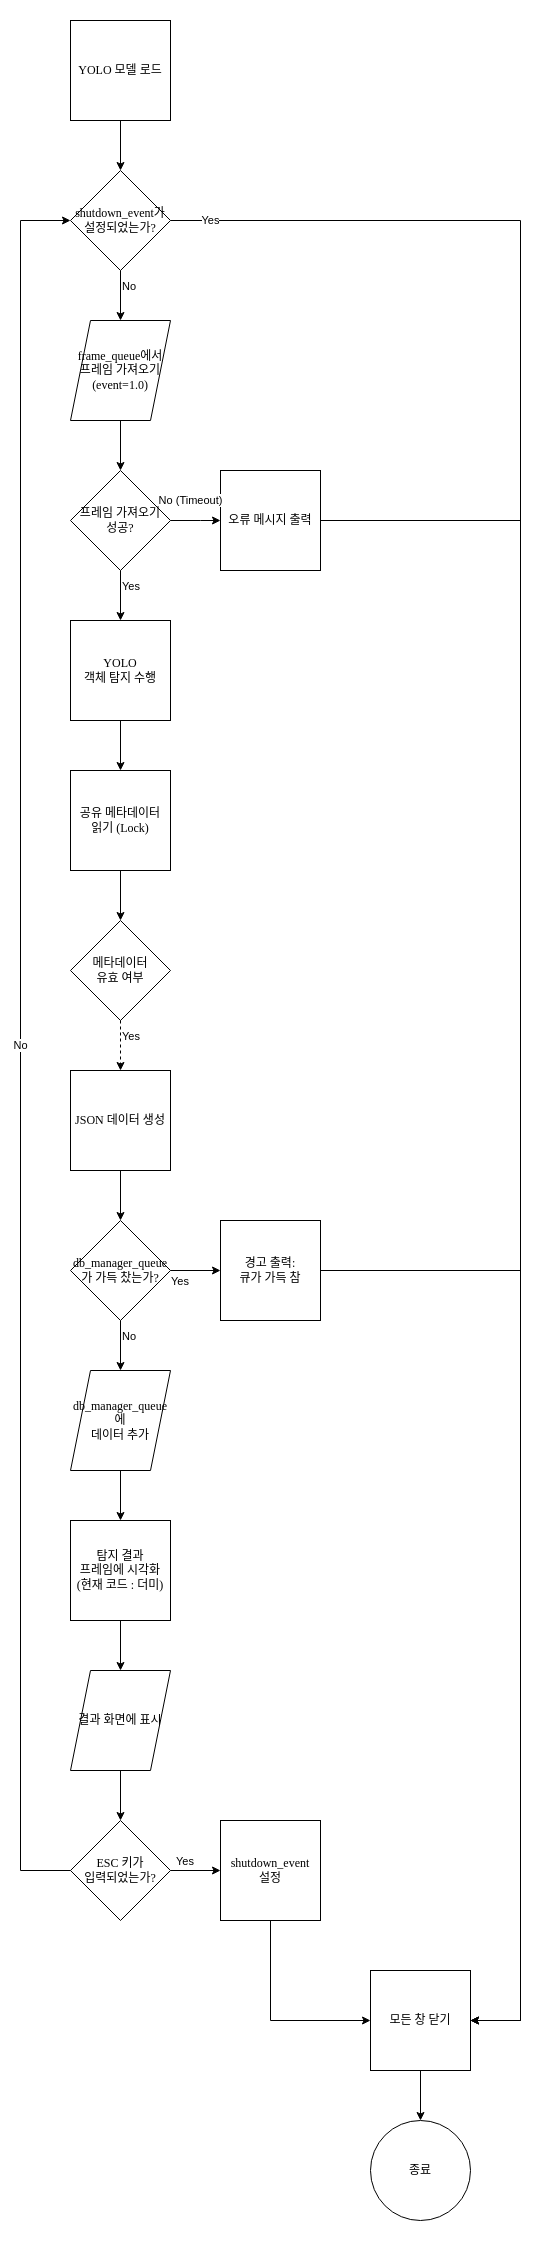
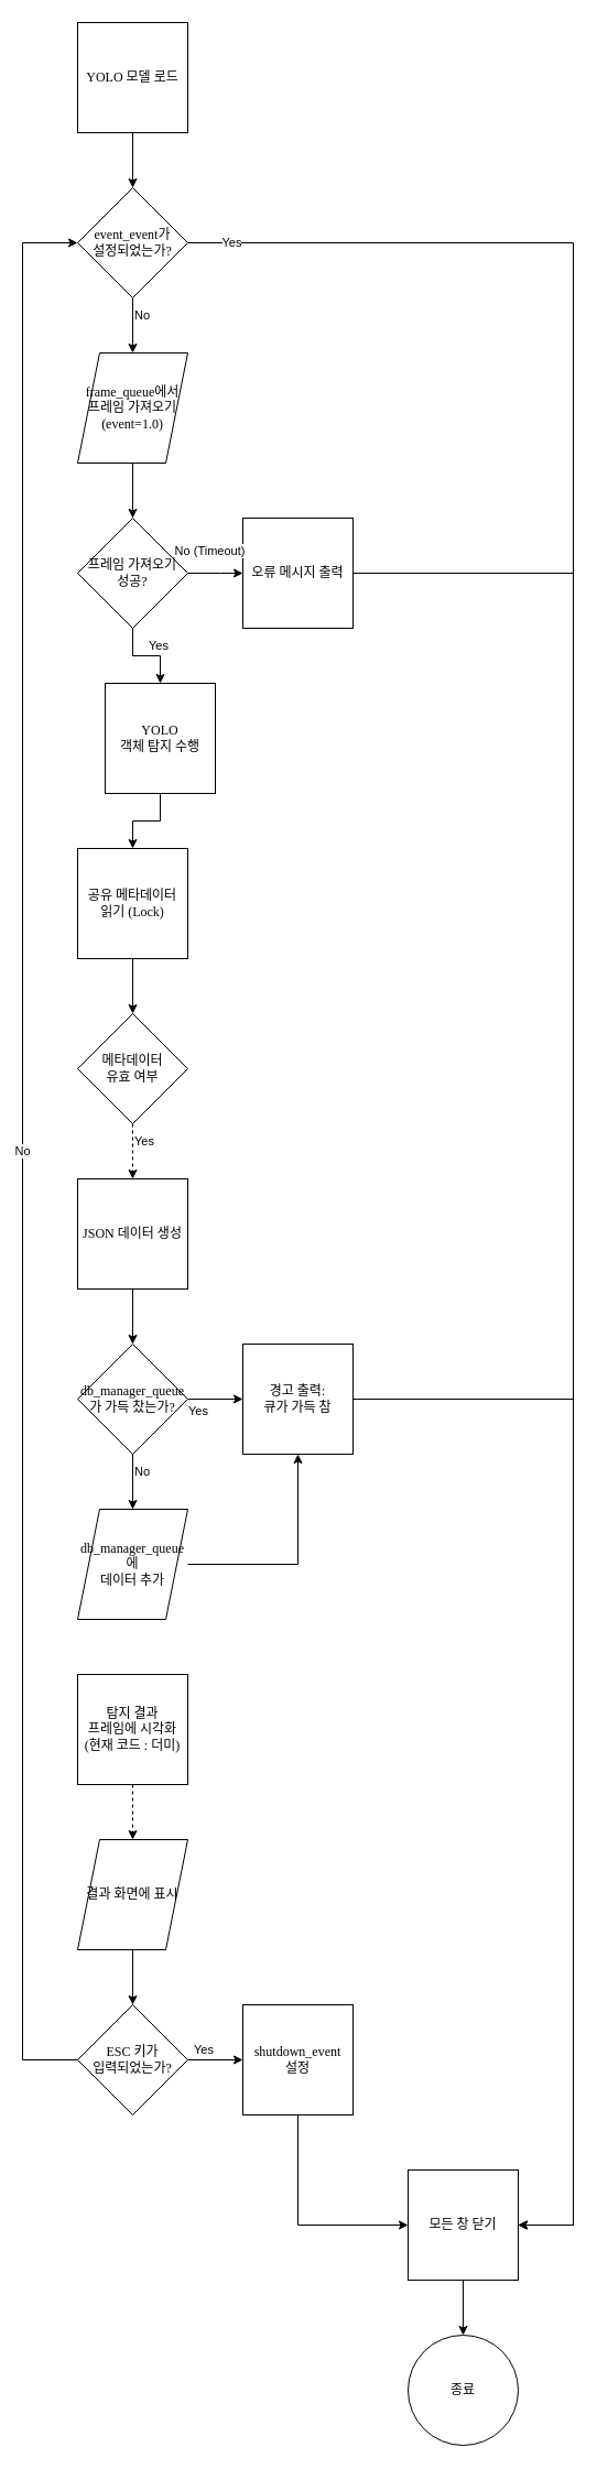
  <mxCell id="0" />
  <mxCell id="1" parent="0" />
  <mxCell id="2" value="YOLO 모델 로드" style="whiteSpace=wrap;html=1;fontFamily=Verdana;fontSize=12;" parent="1" vertex="1"><mxGeometry x="70" y="20" width="100" height="100" as="geometry" /></mxCell>
- <mxCell id="3" value="shutdown_event가&lt;br&gt;설정되었는가?" style="shape=rhombus;whiteSpace=wrap;html=1;fontFamily=Verdana;fontSize=12;" parent="1" vertex="1"><mxGeometry x="70" y="170" width="100" height="100" as="geometry" /></mxCell>
+ <mxCell id="3" value="event_event가&lt;br&gt;설정되었는가?" style="shape=rhombus;whiteSpace=wrap;html=1;fontFamily=Verdana;fontSize=12;" parent="1" vertex="1"><mxGeometry x="70" y="170" width="100" height="100" as="geometry" /></mxCell>
  <mxCell id="4" value="frame_queue에서&lt;br&gt;프레임 가져오기&lt;br&gt;(event=1.0)" style="shape=parallelogram;whiteSpace=wrap;html=1;fontFamily=Verdana;fontSize=12;" parent="1" vertex="1"><mxGeometry x="70" y="320" width="100" height="100" as="geometry" /></mxCell>
  <mxCell id="5" value="프레임 가져오기&lt;br&gt;성공?" style="shape=rhombus;whiteSpace=wrap;html=1;fontFamily=Verdana;fontSize=12;" parent="1" vertex="1"><mxGeometry x="70" y="470" width="100" height="100" as="geometry" /></mxCell>
- <mxCell id="6" value="YOLO&lt;br&gt;객체 탐지 수행" style="whiteSpace=wrap;html=1;fontFamily=Verdana;fontSize=12;" parent="1" vertex="1"><mxGeometry x="70" y="620" width="100" height="100" as="geometry" /></mxCell>
+ <mxCell id="6" value="YOLO&lt;br&gt;객체 탐지 수행" style="whiteSpace=wrap;html=1;fontFamily=Verdana;fontSize=12;" parent="1" vertex="1"><mxGeometry x="95" y="620" width="100" height="100" as="geometry" /></mxCell>
  <mxCell id="7" value="공유 메타데이터&lt;br&gt;읽기 (Lock)" style="whiteSpace=wrap;html=1;fontFamily=Verdana;fontSize=12;" parent="1" vertex="1"><mxGeometry x="70" y="770" width="100" height="100" as="geometry" /></mxCell>
  <mxCell id="8" value="메타데이터&lt;br&gt;유효 여부" style="shape=rhombus;whiteSpace=wrap;html=1;fontFamily=Verdana;fontSize=12;" parent="1" vertex="1"><mxGeometry x="70" y="920" width="100" height="100" as="geometry" /></mxCell>
  <mxCell id="9" value="JSON 데이터 생성" style="whiteSpace=wrap;html=1;fontFamily=Verdana;fontSize=12;" parent="1" vertex="1"><mxGeometry x="70" y="1070" width="100" height="100" as="geometry" /></mxCell>
  <mxCell id="10" value="db_manager_queue가 가득 찼는가?" style="shape=rhombus;whiteSpace=wrap;html=1;fontFamily=Verdana;fontSize=12;" parent="1" vertex="1"><mxGeometry x="70" y="1220" width="100" height="100" as="geometry" /></mxCell>
  <mxCell id="11" value="db_manager_queue에&lt;br&gt;데이터 추가" style="shape=parallelogram;whiteSpace=wrap;html=1;fontFamily=Verdana;fontSize=12;" parent="1" vertex="1"><mxGeometry x="70" y="1370" width="100" height="100" as="geometry" /></mxCell>
  <mxCell id="12" value="경고 출력:&lt;br&gt;큐가 가득 참" style="whiteSpace=wrap;html=1;fontFamily=Verdana;fontSize=12;" parent="1" vertex="1"><mxGeometry x="220" y="1220" width="100" height="100" as="geometry" /></mxCell>
  <mxCell id="13" value="탐지 결과&lt;br&gt;프레임에 시각화&lt;div&gt;(현재 코드 : 더미)&lt;/div&gt;" style="whiteSpace=wrap;html=1;fontFamily=Verdana;fontSize=12;" parent="1" vertex="1"><mxGeometry x="70" y="1520" width="100" height="100" as="geometry" /></mxCell>
  <mxCell id="14" value="결과 화면에 표시" style="shape=parallelogram;whiteSpace=wrap;html=1;fontFamily=Verdana;fontSize=12;" parent="1" vertex="1"><mxGeometry x="70" y="1670" width="100" height="100" as="geometry" /></mxCell>
  <mxCell id="15" value="ESC 키가&lt;br&gt;입력되었는가?" style="shape=rhombus;whiteSpace=wrap;html=1;fontFamily=Verdana;fontSize=12;" parent="1" vertex="1"><mxGeometry x="70" y="1820" width="100" height="100" as="geometry" /></mxCell>
  <mxCell id="16" value="shutdown_event&lt;br&gt;설정" style="whiteSpace=wrap;html=1;fontFamily=Verdana;fontSize=12;" parent="1" vertex="1"><mxGeometry x="220" y="1820" width="100" height="100" as="geometry" /></mxCell>
  <mxCell id="17" value="오류 메시지 출력" style="whiteSpace=wrap;html=1;fontFamily=Verdana;fontSize=12;" parent="1" vertex="1"><mxGeometry x="220" y="470" width="100" height="100" as="geometry" /></mxCell>
  <mxCell id="18" value="모든 창 닫기" style="whiteSpace=wrap;html=1;fontFamily=Verdana;fontSize=12;" parent="1" vertex="1"><mxGeometry x="370" y="1970" width="100" height="100" as="geometry" /></mxCell>
  <mxCell id="19" value="종료" style="shape=ellipse;whiteSpace=wrap;html=1;fontFamily=Verdana;fontSize=12;" parent="1" vertex="1"><mxGeometry x="370" y="2120" width="100" height="100" as="geometry" /></mxCell>
  <mxCell id="20" style="edgeStyle=orthogonalEdgeStyle;rounded=0;orthogonalLoop=1;jettySize=auto;html=1;" parent="1" source="2" target="3" edge="1"><mxGeometry relative="1" as="geometry" /></mxCell>
  <mxCell id="21" value="No" style="edgeStyle=orthogonalEdgeStyle;rounded=0;orthogonalLoop=1;jettySize=auto;html=1;align=left;verticalAlign=bottom;" parent="1" source="3" target="4" edge="1"><mxGeometry relative="1" as="geometry" /></mxCell>
  <mxCell id="22" style="edgeStyle=orthogonalEdgeStyle;rounded=0;orthogonalLoop=1;jettySize=auto;html=1;" parent="1" source="4" target="5" edge="1"><mxGeometry relative="1" as="geometry" /></mxCell>
  <mxCell id="23" value="Yes" style="edgeStyle=orthogonalEdgeStyle;rounded=0;orthogonalLoop=1;jettySize=auto;html=1;align=left;verticalAlign=bottom;" parent="1" source="5" target="6" edge="1"><mxGeometry relative="1" as="geometry" /></mxCell>
  <mxCell id="24" style="edgeStyle=orthogonalEdgeStyle;rounded=0;orthogonalLoop=1;jettySize=auto;html=1;" parent="1" source="6" target="7" edge="1"><mxGeometry relative="1" as="geometry" /></mxCell>
  <mxCell id="25" style="edgeStyle=orthogonalEdgeStyle;rounded=0;orthogonalLoop=1;jettySize=auto;html=1;" parent="1" source="7" target="8" edge="1"><mxGeometry relative="1" as="geometry" /></mxCell>
  <mxCell id="26" value="Yes" style="edgeStyle=orthogonalEdgeStyle;rounded=0;orthogonalLoop=1;jettySize=auto;html=1;align=left;verticalAlign=bottom;dashed=1;" parent="1" source="8" target="9" edge="1"><mxGeometry relative="1" as="geometry" /></mxCell>
  <mxCell id="27" style="edgeStyle=orthogonalEdgeStyle;rounded=0;orthogonalLoop=1;jettySize=auto;html=1;" parent="1" source="9" target="10" edge="1"><mxGeometry relative="1" as="geometry" /></mxCell>
  <mxCell id="28" value="No" style="edgeStyle=orthogonalEdgeStyle;rounded=0;orthogonalLoop=1;jettySize=auto;html=1;align=left;verticalAlign=bottom;" parent="1" source="10" target="11" edge="1"><mxGeometry relative="1" as="geometry" /></mxCell>
  <mxCell id="29" value="Yes" style="edgeStyle=orthogonalEdgeStyle;rounded=0;orthogonalLoop=1;jettySize=auto;html=1;align=right;verticalAlign=bottom;" parent="1" source="10" target="12" edge="1"><mxGeometry x="-0.2" y="-20" relative="1" as="geometry"><mxPoint as="offset" /></mxGeometry></mxCell>
- <mxCell id="30" style="edgeStyle=orthogonalEdgeStyle;rounded=0;orthogonalLoop=1;jettySize=auto;html=1;" parent="1" source="11" target="13" edge="1"><mxGeometry relative="1" as="geometry" /></mxCell>
- <mxCell id="31" style="edgeStyle=orthogonalEdgeStyle;rounded=0;orthogonalLoop=1;jettySize=auto;html=1;" parent="1" source="13" target="14" edge="1"><mxGeometry relative="1" as="geometry" /></mxCell>
+ <mxCell id="30" style="edgeStyle=orthogonalEdgeStyle;rounded=0;orthogonalLoop=1;jettySize=auto;html=1;" parent="1" source="11" target="12" edge="1"><mxGeometry relative="1" as="geometry" /></mxCell>
+ <mxCell id="31" style="edgeStyle=orthogonalEdgeStyle;rounded=0;orthogonalLoop=1;jettySize=auto;html=1;dashed=1;" parent="1" source="13" target="14" edge="1"><mxGeometry relative="1" as="geometry" /></mxCell>
  <mxCell id="32" style="edgeStyle=orthogonalEdgeStyle;rounded=0;orthogonalLoop=1;jettySize=auto;html=1;" parent="1" source="14" target="15" edge="1"><mxGeometry relative="1" as="geometry" /></mxCell>
  <mxCell id="33" value="Yes" style="edgeStyle=orthogonalEdgeStyle;rounded=0;orthogonalLoop=1;jettySize=auto;html=1;align=right;verticalAlign=bottom;" parent="1" source="15" target="16" edge="1"><mxGeometry relative="1" as="geometry" /></mxCell>
  <mxCell id="34" style="edgeStyle=orthogonalEdgeStyle;rounded=0;orthogonalLoop=1;jettySize=auto;html=1;" parent="1" source="18" target="19" edge="1"><mxGeometry relative="1" as="geometry" /></mxCell>
  <mxCell id="35" value="No (Timeout)" style="edgeStyle=orthogonalEdgeStyle;rounded=0;orthogonalLoop=1;jettySize=auto;html=1;exitX=1;exitY=0.5;entryX=0;entryY=0.5;exitDx=0;exitDy=0;entryDx=0;entryDy=0;" parent="1" source="5" target="17" edge="1"><mxGeometry x="-0.2" y="20" relative="1" as="geometry"><mxPoint x="70" y="520" as="sourcePoint" /><Array as="points"><mxPoint x="200" y="520" /><mxPoint x="200" y="520" /></Array><mxPoint as="offset" /></mxGeometry></mxCell>
  <mxCell id="36" style="edgeStyle=orthogonalEdgeStyle;rounded=0;orthogonalLoop=1;jettySize=auto;html=1;exitX=1;exitY=0.5;exitDx=0;exitDy=0;entryX=1;entryY=0.5;entryDx=0;entryDy=0;" parent="1" source="12" target="18" edge="1"><mxGeometry relative="1" as="geometry"><Array as="points"><mxPoint x="520" y="1270" /><mxPoint x="520" y="2020" /></Array><mxPoint x="520" y="2033" as="targetPoint" /></mxGeometry></mxCell>
  <mxCell id="37" value="No" style="edgeStyle=orthogonalEdgeStyle;rounded=0;orthogonalLoop=1;jettySize=auto;html=1;exitX=0;exitY=0.5;entryX=0;entryY=0.5;" parent="1" source="15" target="3" edge="1"><mxGeometry relative="1" as="geometry"><mxPoint x="70" y="1870" as="sourcePoint" /><Array as="points"><mxPoint x="20" y="1870" /><mxPoint x="20" y="220" /></Array></mxGeometry></mxCell>
  <mxCell id="38" value="Yes" style="edgeStyle=orthogonalEdgeStyle;rounded=0;orthogonalLoop=1;jettySize=auto;html=1;exitX=1;exitY=0.5;exitDx=0;exitDy=0;" parent="1" source="3" edge="1"><mxGeometry x="-0.964" relative="1" as="geometry"><Array as="points"><mxPoint x="520" y="220" /><mxPoint x="520" y="2020" /></Array><mxPoint x="290" y="220" as="sourcePoint" /><mxPoint x="470" y="2020" as="targetPoint" /><mxPoint as="offset" /></mxGeometry></mxCell>
  <mxCell id="39" style="edgeStyle=orthogonalEdgeStyle;rounded=0;orthogonalLoop=1;jettySize=auto;html=1;exitX=0.5;exitY=1;entryX=0;entryY=0.5;entryDx=0;entryDy=0;" parent="1" source="16" target="18" edge="1"><mxGeometry relative="1" as="geometry"><Array as="points"><mxPoint x="270" y="2020" /></Array></mxGeometry></mxCell>
  <mxCell id="40" style="edgeStyle=orthogonalEdgeStyle;rounded=0;orthogonalLoop=1;jettySize=auto;html=1;exitX=1;exitY=0.5;" parent="1" source="17" edge="1"><mxGeometry relative="1" as="geometry"><Array as="points"><mxPoint x="320" y="520" /><mxPoint x="520" y="520" /><mxPoint x="520" y="2020" /><mxPoint x="470" y="2020" /></Array><mxPoint x="470" y="2020" as="targetPoint" /></mxGeometry></mxCell>
